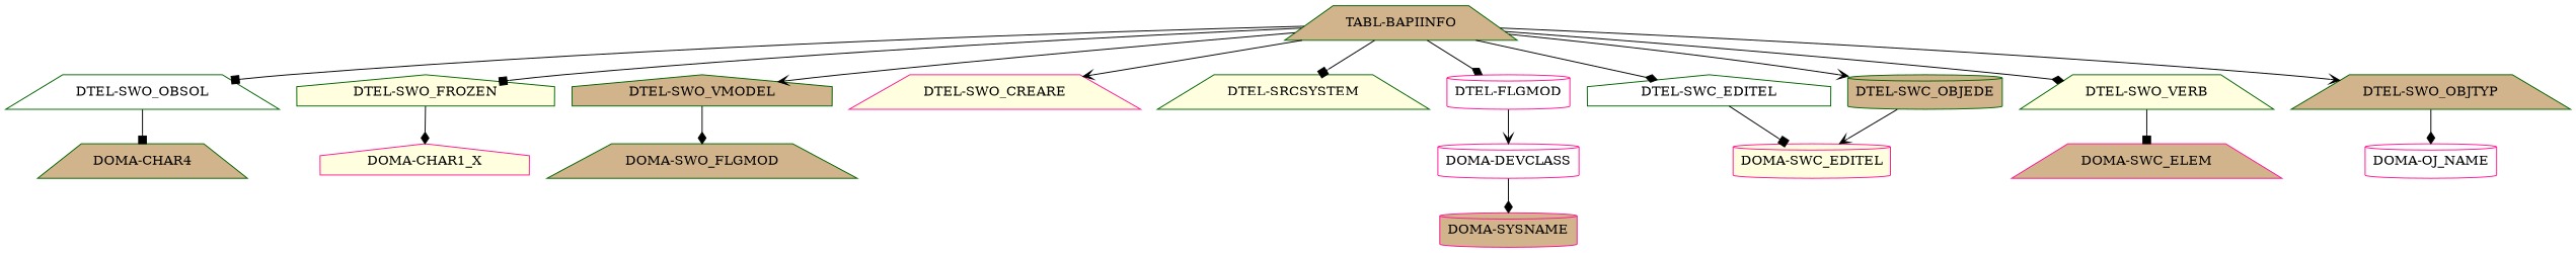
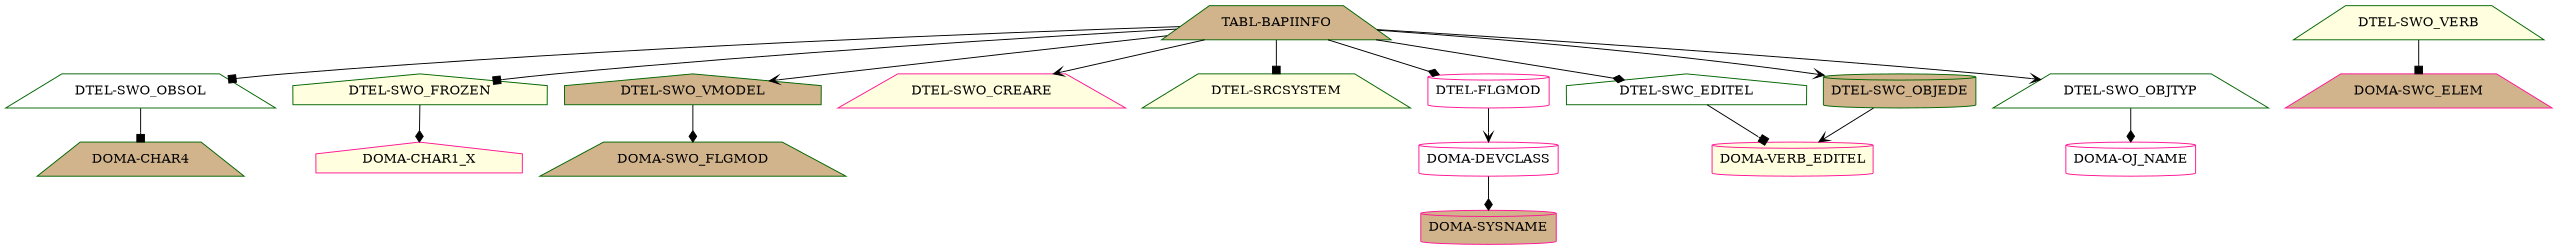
  digraph {
    node [color=darkgreen fillcolor=tan shape=trapezium style=filled]
    edge [arrowhead=diamond]
    "DTEL-SWO_OBSOL" [fillcolor=white]
    "TABL-BAPIINFO"
    "DTEL-SWO_FROZEN" [fillcolor=lightyellow shape=house]
    "DTEL-SWO_VMODEL" [shape=house]
    "DTEL-SWO_CREARE" [color=deeppink fillcolor=lightyellow]
    "DTEL-SRCSYSTEM" [fillcolor=lightyellow]
    n7 [color=deeppink fillcolor=white label="DTEL-FLGMOD" shape=cylinder]
    "DTEL-SWC_EDITEL" [fillcolor=white shape=house]
    "DTEL-SWO_VERB" [fillcolor=lightyellow]
    "DTEL-SWC_OBJEDE" [shape=cylinder]
-   "DTEL-SWO_OBJTYP"
+   "DTEL-SWO_OBJTYP" [fillcolor=white]
    "DOMA-CHAR4"
    "DOMA-CHAR1_X" [color=deeppink fillcolor=lightyellow shape=house]
    "DOMA-SWO_FLGMOD"
    "DOMA-DEVCLASS" [color=deeppink fillcolor=white shape=cylinder]
-   "DOMA-SWC_EDITEL" [color=deeppink fillcolor=lightyellow shape=cylinder]
+   "DOMA-SWC_EDITEL" [color=deeppink fillcolor=lightyellow shape=cylinder label="DOMA-VERB_EDITEL"]
    "DOMA-SWC_ELEM" [color=deeppink]
    "DOMA-OJ_NAME" [color=deeppink fillcolor=white shape=cylinder]
    "DOMA-SYSNAME" [color=deeppink shape=cylinder]
    "DTEL-SWO_OBSOL" -> "DOMA-CHAR4" [arrowhead=box]
    "TABL-BAPIINFO" -> "DTEL-SWO_OBSOL" [arrowhead=box]
    "TABL-BAPIINFO" -> "DTEL-SWO_FROZEN" [arrowhead=box]
    "TABL-BAPIINFO" -> "DTEL-SWO_VMODEL" [arrowhead=vee]
    "TABL-BAPIINFO" -> "DTEL-SWO_CREARE" [arrowhead=vee]
    "TABL-BAPIINFO" -> "DTEL-SRCSYSTEM" [arrowhead=box]
    "TABL-BAPIINFO" -> n7
    "TABL-BAPIINFO" -> "DTEL-SWC_EDITEL"
-   "TABL-BAPIINFO" -> "DTEL-SWO_VERB"
    "TABL-BAPIINFO" -> "DTEL-SWC_OBJEDE" [arrowhead=vee]
    "TABL-BAPIINFO" -> "DTEL-SWO_OBJTYP" [arrowhead=vee]
    "DTEL-SWO_FROZEN" -> "DOMA-CHAR1_X"
    "DTEL-SWO_VMODEL" -> "DOMA-SWO_FLGMOD"
    n7 -> "DOMA-DEVCLASS" [arrowhead=vee]
    "DTEL-SWC_EDITEL" -> "DOMA-SWC_EDITEL" [arrowhead=box]
    "DTEL-SWO_VERB" -> "DOMA-SWC_ELEM" [arrowhead=box]
    "DTEL-SWC_OBJEDE" -> "DOMA-SWC_EDITEL" [arrowhead=vee]
    "DTEL-SWO_OBJTYP" -> "DOMA-OJ_NAME"
    "DOMA-DEVCLASS" -> "DOMA-SYSNAME"
  }
